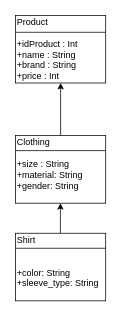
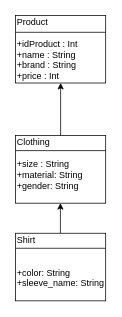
  <mxCell id="0" />
  <mxCell id="1" parent="0" />
  <mxCell id="2" value="&lt;p style=&quot;line-height: 120%;&quot;&gt;&lt;font style=&quot;font-size: 12px;&quot;&gt;Product&lt;br&gt;&lt;br&gt;+idProduct : Int&lt;br&gt;+name : String&lt;br&gt;+brand : String&lt;br&gt;+price : Int&lt;/font&gt;&lt;/p&gt;" style="rounded=0;whiteSpace=wrap;html=1;align=left;container=1;" vertex="1" parent="1"><mxGeometry x="20" y="20" width="120" height="90" as="geometry"><mxRectangle x="480" y="90" width="120" height="120" as="alternateBounds" /></mxGeometry></mxCell>
  <mxCell id="3" value="" style="endArrow=classic;html=1;rounded=0;exitX=0.5;exitY=0;exitDx=0;exitDy=0;entryX=0.5;entryY=1;entryDx=0;entryDy=0;" edge="1" parent="1"><mxGeometry width="50" height="50" relative="1" as="geometry"><mxPoint x="79.71" y="310" as="sourcePoint" /><mxPoint x="79.71" y="270" as="targetPoint" /><Array as="points"><mxPoint x="79.71" y="310" /></Array></mxGeometry></mxCell>
  <mxCell id="4" value="" style="endArrow=classic;html=1;rounded=0;exitX=0.5;exitY=0;exitDx=0;exitDy=0;entryX=0.5;entryY=1;entryDx=0;entryDy=0;" edge="1" parent="1" source="6" target="2"><mxGeometry width="50" height="50" relative="1" as="geometry"><mxPoint x="80" y="180" as="sourcePoint" /><mxPoint x="90" y="250" as="targetPoint" /></mxGeometry></mxCell>
  <mxCell id="5" value="" style="endArrow=none;html=1;rounded=0;exitX=0;exitY=0.25;exitDx=0;exitDy=0;entryX=1;entryY=0.25;entryDx=0;entryDy=0;" edge="1" parent="1" source="2" target="2"><mxGeometry width="50" height="50" relative="1" as="geometry"><mxPoint x="80" y="220" as="sourcePoint" /><mxPoint x="130" y="170" as="targetPoint" /></mxGeometry></mxCell>
  <mxCell id="6" value="&lt;p style=&quot;line-height: 120%;&quot;&gt;&lt;font style=&quot;font-size: 12px;&quot;&gt;Clothing&lt;br&gt;&lt;br&gt;+size : String&lt;br&gt;+material: String&lt;br&gt;+gender: String&lt;br&gt;&lt;br&gt;&lt;/font&gt;&lt;/p&gt;" style="rounded=0;whiteSpace=wrap;html=1;align=left;container=1;" vertex="1" parent="1"><mxGeometry x="20" y="180" width="120" height="90" as="geometry"><mxRectangle x="480" y="250" width="120" height="120" as="alternateBounds" /></mxGeometry></mxCell>
  <mxCell id="7" value="" style="endArrow=none;html=1;rounded=0;exitX=0;exitY=0.25;exitDx=0;exitDy=0;entryX=1;entryY=0.25;entryDx=0;entryDy=0;" edge="1" parent="6"><mxGeometry width="50" height="50" relative="1" as="geometry"><mxPoint y="20" as="sourcePoint" /><mxPoint x="120" y="20" as="targetPoint" /></mxGeometry></mxCell>
- <mxCell id="8" value="&lt;p style=&quot;line-height: 120%;&quot;&gt;&lt;font style=&quot;font-size: 12px;&quot;&gt;Shirt&lt;br&gt;&lt;br&gt;&lt;br&gt;+color: String&lt;br&gt;+sleeve_type: String&lt;br&gt;&lt;br&gt;&lt;/font&gt;&lt;/p&gt;" style="rounded=0;whiteSpace=wrap;html=1;align=left;container=1;" vertex="1" parent="1"><mxGeometry x="20" y="310" width="120" height="90" as="geometry"><mxRectangle x="480" y="380" width="120" height="120" as="alternateBounds" /></mxGeometry></mxCell>
+ <mxCell id="8" value="&lt;p style=&quot;line-height: 120%;&quot;&gt;&lt;font style=&quot;font-size: 12px;&quot;&gt;Shirt&lt;br&gt;&lt;br&gt;&lt;br&gt;+color: String&lt;br&gt;+sleeve_name: String&lt;br&gt;&lt;br&gt;&lt;/font&gt;&lt;/p&gt;" style="rounded=0;whiteSpace=wrap;html=1;align=left;container=1;" vertex="1" parent="1"><mxGeometry x="20" y="310" width="120" height="90" as="geometry"><mxRectangle x="480" y="380" width="120" height="120" as="alternateBounds" /></mxGeometry></mxCell>
  <mxCell id="9" value="" style="endArrow=none;html=1;rounded=0;exitX=0;exitY=0.25;exitDx=0;exitDy=0;entryX=1;entryY=0.25;entryDx=0;entryDy=0;" edge="1" parent="8"><mxGeometry width="50" height="50" relative="1" as="geometry"><mxPoint y="20" as="sourcePoint" /><mxPoint x="120" y="20" as="targetPoint" /></mxGeometry></mxCell>
